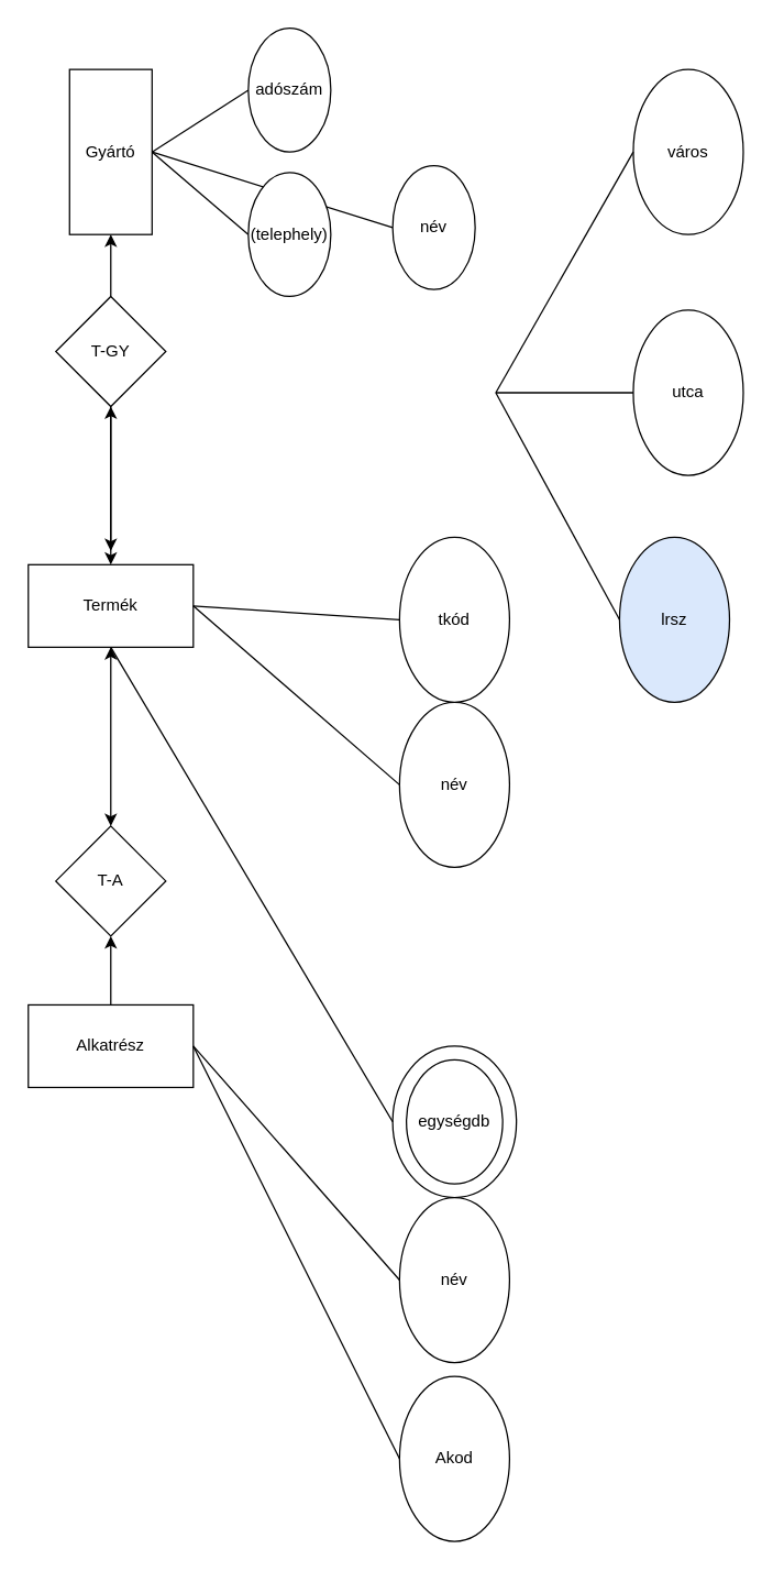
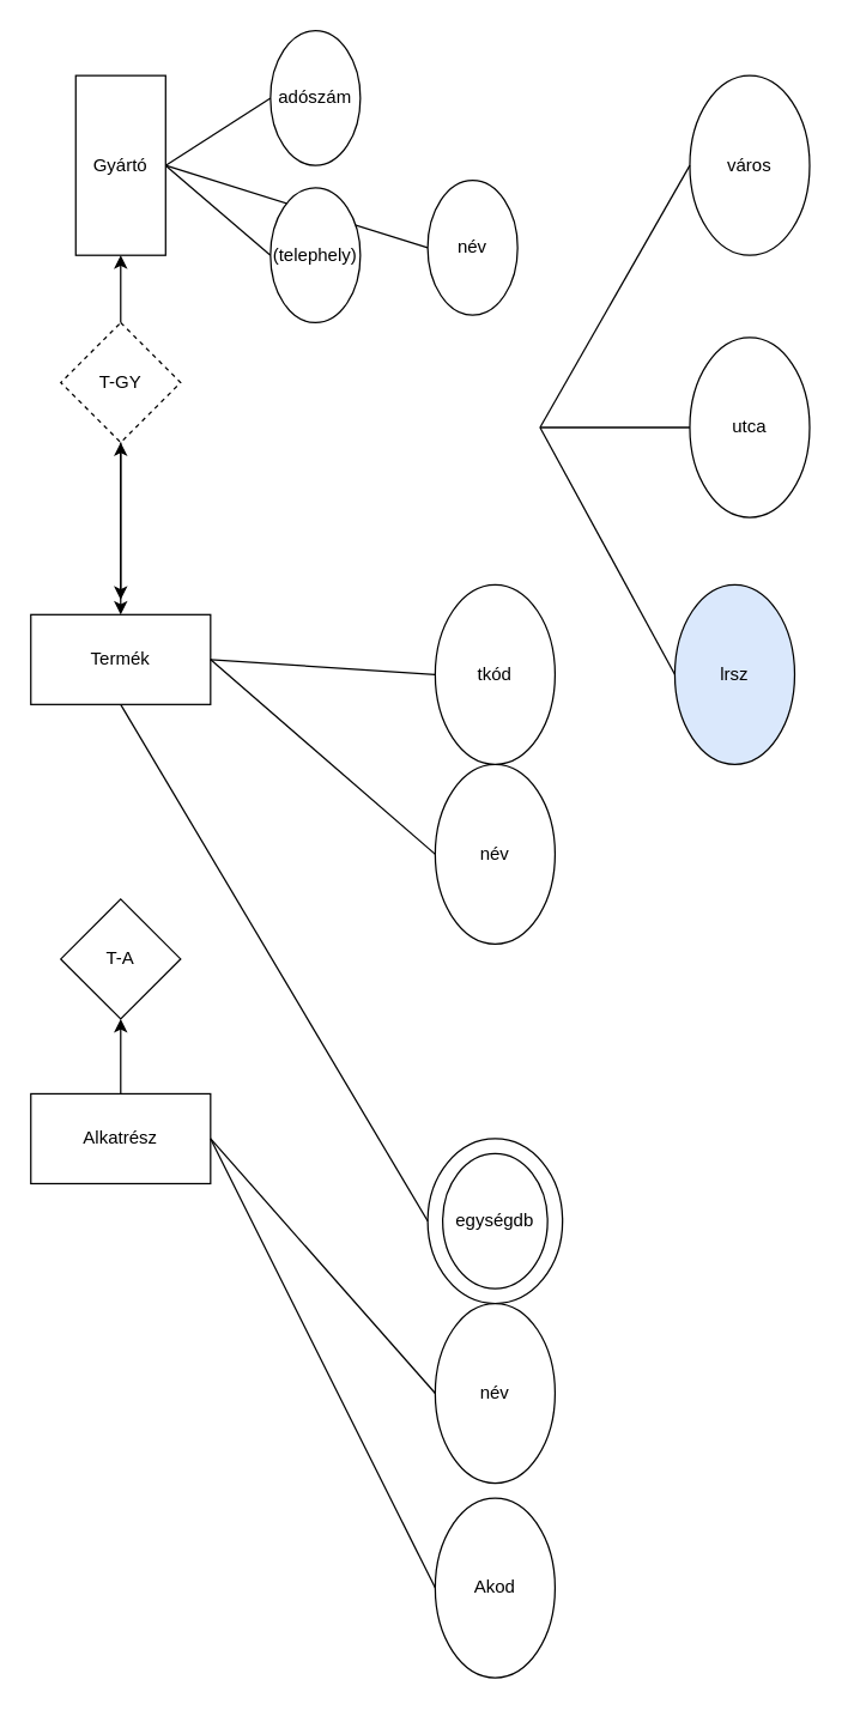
  <mxCell id="0" />
  <mxCell id="1" parent="0" />
  <mxCell id="2" value="Gyártó" style="rounded=0;whiteSpace=wrap;html=1;direction=north;" parent="1" vertex="1"><mxGeometry x="50" y="50" width="60" height="120" as="geometry" /></mxCell>
  <mxCell id="3" value="Termék" style="rounded=0;whiteSpace=wrap;html=1;" parent="1" vertex="1"><mxGeometry x="20" y="410" width="120" height="60" as="geometry" /></mxCell>
  <mxCell id="4" style="edgeStyle=orthogonalEdgeStyle;rounded=0;orthogonalLoop=1;jettySize=auto;html=1;exitX=0.5;exitY=0;exitDx=0;exitDy=0;entryX=0;entryY=0.5;entryDx=0;entryDy=0;" parent="1" source="5" target="2" edge="1"><mxGeometry relative="1" as="geometry"><mxPoint x="130" y="200" as="targetPoint" /></mxGeometry></mxCell>
- <mxCell id="5" value="T-GY" style="rhombus;whiteSpace=wrap;html=1;" parent="1" vertex="1"><mxGeometry x="40" y="215" width="80" height="80" as="geometry" /></mxCell>
+ <mxCell id="5" value="T-GY" style="rhombus;whiteSpace=wrap;html=1;dashed=1;" parent="1" vertex="1"><mxGeometry x="40" y="215" width="80" height="80" as="geometry" /></mxCell>
  <mxCell id="6" value="" style="endArrow=classic;startArrow=classic;html=1;rounded=0;entryX=0.5;entryY=1;entryDx=0;entryDy=0;exitX=0.5;exitY=0;exitDx=0;exitDy=0;" parent="1" source="3" target="5" edge="1"><mxGeometry width="50" height="50" relative="1" as="geometry"><mxPoint x="400" y="450" as="sourcePoint" /><mxPoint x="450" y="400" as="targetPoint" /></mxGeometry></mxCell>
  <mxCell id="7" value="adószám" style="ellipse;whiteSpace=wrap;html=1;" parent="1" vertex="1"><mxGeometry x="180" width="60" height="90" as="geometry" y="20" /></mxCell>
  <mxCell id="8" value="név" style="ellipse;whiteSpace=wrap;html=1;" parent="1" vertex="1"><mxGeometry x="290" y="510" width="80" height="120" as="geometry" /></mxCell>
  <mxCell id="9" value="" style="endArrow=none;html=1;rounded=0;exitX=0.5;exitY=1;exitDx=0;exitDy=0;entryX=0;entryY=0.5;entryDx=0;entryDy=0;" parent="1" source="2" target="7" edge="1"><mxGeometry width="50" height="50" relative="1" as="geometry"><mxPoint x="400" y="450" as="sourcePoint" /><mxPoint x="450" y="400" as="targetPoint" /></mxGeometry></mxCell>
  <mxCell id="10" value="" style="endArrow=none;html=1;rounded=0;entryX=0.5;entryY=1;entryDx=0;entryDy=0;exitX=0;exitY=0.5;exitDx=0;exitDy=0;" parent="1" target="2" edge="1"><mxGeometry width="50" height="50" relative="1" as="geometry"><mxPoint x="285" y="165" as="sourcePoint" /><mxPoint x="450" y="400" as="targetPoint" /></mxGeometry></mxCell>
  <mxCell id="11" value="" style="endArrow=none;html=1;rounded=0;entryX=0.5;entryY=1;entryDx=0;entryDy=0;exitX=0;exitY=0.5;exitDx=0;exitDy=0;" parent="1" source="34" target="2" edge="1"><mxGeometry width="50" height="50" relative="1" as="geometry"><mxPoint x="280" y="285" as="sourcePoint" /><mxPoint x="450" y="400" as="targetPoint" /></mxGeometry></mxCell>
  <mxCell id="12" value="" style="endArrow=classic;html=1;rounded=0;exitX=0.5;exitY=1;exitDx=0;exitDy=0;" parent="1" source="5" edge="1"><mxGeometry width="50" height="50" relative="1" as="geometry"><mxPoint x="129.5" y="350" as="sourcePoint" /><mxPoint x="80" y="400" as="targetPoint" /></mxGeometry></mxCell>
  <mxCell id="13" value="" style="endArrow=none;html=1;rounded=0;exitX=0;exitY=0.5;exitDx=0;exitDy=0;entryX=1;entryY=0.5;entryDx=0;entryDy=0;" parent="1" source="32" target="3" edge="1"><mxGeometry width="50" height="50" relative="1" as="geometry"><mxPoint x="290" y="412.5" as="sourcePoint" /><mxPoint x="450" y="400" as="targetPoint" /></mxGeometry></mxCell>
  <mxCell id="14" value="" style="endArrow=none;html=1;rounded=0;exitX=1;exitY=0.5;exitDx=0;exitDy=0;entryX=0;entryY=0.5;entryDx=0;entryDy=0;" parent="1" source="3" target="8" edge="1"><mxGeometry width="50" height="50" relative="1" as="geometry"><mxPoint x="400" y="450" as="sourcePoint" /><mxPoint x="450" y="400" as="targetPoint" /></mxGeometry></mxCell>
  <mxCell id="15" value="lrsz" style="ellipse;whiteSpace=wrap;html=1;fillColor=#dae8fc;" parent="1" vertex="1"><mxGeometry x="450" y="390" width="80" height="120" as="geometry" /></mxCell>
  <mxCell id="16" value="" style="endArrow=none;html=1;rounded=0;entryX=0;entryY=0.5;entryDx=0;entryDy=0;exitX=0.5;exitY=0;exitDx=0;exitDy=0;" parent="1" target="29" edge="1"><mxGeometry width="50" height="50" relative="1" as="geometry"><mxPoint x="360" y="285" as="sourcePoint" /><mxPoint x="450" y="260" as="targetPoint" /></mxGeometry></mxCell>
  <mxCell id="17" value="" style="endArrow=none;html=1;rounded=0;exitX=0;exitY=0.5;exitDx=0;exitDy=0;entryX=0.5;entryY=0;entryDx=0;entryDy=0;" parent="1" source="15" edge="1"><mxGeometry width="50" height="50" relative="1" as="geometry"><mxPoint x="400" y="450" as="sourcePoint" /><mxPoint x="360" y="285" as="targetPoint" /></mxGeometry></mxCell>
  <mxCell id="18" value="" style="ellipse;whiteSpace=wrap;html=1;direction=south;" parent="1" vertex="1"><mxGeometry x="285" y="760" width="90" height="110" as="geometry" /></mxCell>
  <mxCell id="19" value="" style="endArrow=none;html=1;rounded=0;exitX=0.5;exitY=1;exitDx=0;exitDy=0;entryX=0.5;entryY=1;entryDx=0;entryDy=0;" parent="1" source="3" target="18" edge="1"><mxGeometry width="50" height="50" relative="1" as="geometry"><mxPoint x="400" y="410" as="sourcePoint" /><mxPoint x="450" y="360" as="targetPoint" /></mxGeometry></mxCell>
  <mxCell id="20" value="egységdb" style="ellipse;whiteSpace=wrap;html=1;direction=south;" parent="1" vertex="1"><mxGeometry x="295" y="770" width="70" height="90" as="geometry" /></mxCell>
  <mxCell id="21" value="T-A" style="rhombus;whiteSpace=wrap;html=1;" parent="1" vertex="1"><mxGeometry x="40" y="600" width="80" height="80" as="geometry" /></mxCell>
  <mxCell id="22" value="Alkatrész" style="whiteSpace=wrap;html=1;" parent="1" vertex="1"><mxGeometry x="20" y="730" width="120" height="60" as="geometry" /></mxCell>
  <mxCell id="23" value="" style="endArrow=classic;html=1;rounded=0;exitX=0.5;exitY=0;exitDx=0;exitDy=0;entryX=0.5;entryY=1;entryDx=0;entryDy=0;" parent="1" source="22" target="21" edge="1"><mxGeometry width="50" height="50" relative="1" as="geometry"><mxPoint x="139.5" y="360" as="sourcePoint" /><mxPoint x="139.5" y="410" as="targetPoint" /></mxGeometry></mxCell>
  <mxCell id="24" value="Akod" style="ellipse;whiteSpace=wrap;html=1;" parent="1" vertex="1"><mxGeometry x="290" y="1000" width="80" height="120" as="geometry" /></mxCell>
  <mxCell id="25" value="név" style="ellipse;whiteSpace=wrap;html=1;" parent="1" vertex="1"><mxGeometry x="290" y="870" width="80" height="120" as="geometry" /></mxCell>
  <mxCell id="26" value="" style="endArrow=none;html=1;rounded=0;exitX=0;exitY=0.5;exitDx=0;exitDy=0;entryX=1;entryY=0.5;entryDx=0;entryDy=0;" parent="1" source="24" target="22" edge="1"><mxGeometry width="50" height="50" relative="1" as="geometry"><mxPoint x="400" y="390" as="sourcePoint" /><mxPoint x="450" y="340" as="targetPoint" /></mxGeometry></mxCell>
  <mxCell id="27" value="" style="endArrow=none;html=1;rounded=0;exitX=0;exitY=0.5;exitDx=0;exitDy=0;entryX=1;entryY=0.5;entryDx=0;entryDy=0;" parent="1" source="25" target="22" edge="1"><mxGeometry width="50" height="50" relative="1" as="geometry"><mxPoint x="400" y="390" as="sourcePoint" /><mxPoint x="450" y="340" as="targetPoint" /></mxGeometry></mxCell>
- <mxCell id="28" value="" style="endArrow=classic;startArrow=classic;html=1;rounded=0;exitX=0.5;exitY=0;exitDx=0;exitDy=0;entryX=0.5;entryY=1;entryDx=0;entryDy=0;" parent="1" source="21" target="3" edge="1"><mxGeometry width="50" height="50" relative="1" as="geometry"><mxPoint x="400" y="520" as="sourcePoint" /><mxPoint x="450" y="470" as="targetPoint" /></mxGeometry></mxCell>
  <mxCell id="29" value="utca" style="ellipse;whiteSpace=wrap;html=1;" parent="1" vertex="1"><mxGeometry x="460" y="225" width="80" height="120" as="geometry" /></mxCell>
  <mxCell id="30" value="város" style="ellipse;whiteSpace=wrap;html=1;" parent="1" vertex="1"><mxGeometry x="460" y="50" width="80" height="120" as="geometry" /></mxCell>
  <mxCell id="31" value="" style="endArrow=none;html=1;rounded=0;entryX=0.5;entryY=0;entryDx=0;entryDy=0;exitX=0;exitY=0.5;exitDx=0;exitDy=0;" parent="1" source="30" edge="1"><mxGeometry width="50" height="50" relative="1" as="geometry"><mxPoint x="400" y="420" as="sourcePoint" /><mxPoint x="360" y="285" as="targetPoint" /></mxGeometry></mxCell>
  <mxCell id="32" value="tkód" style="ellipse;whiteSpace=wrap;html=1;" parent="1" vertex="1"><mxGeometry x="290" y="390" width="80" height="120" as="geometry" /></mxCell>
  <mxCell id="33" value="név" style="ellipse;whiteSpace=wrap;html=1;" parent="1" vertex="1"><mxGeometry x="285" y="120" width="60" height="90" as="geometry" /></mxCell>
  <mxCell id="34" value="(telephely)" style="ellipse;whiteSpace=wrap;html=1;" parent="1" vertex="1"><mxGeometry x="180" y="125" width="60" height="90" as="geometry" /></mxCell>
